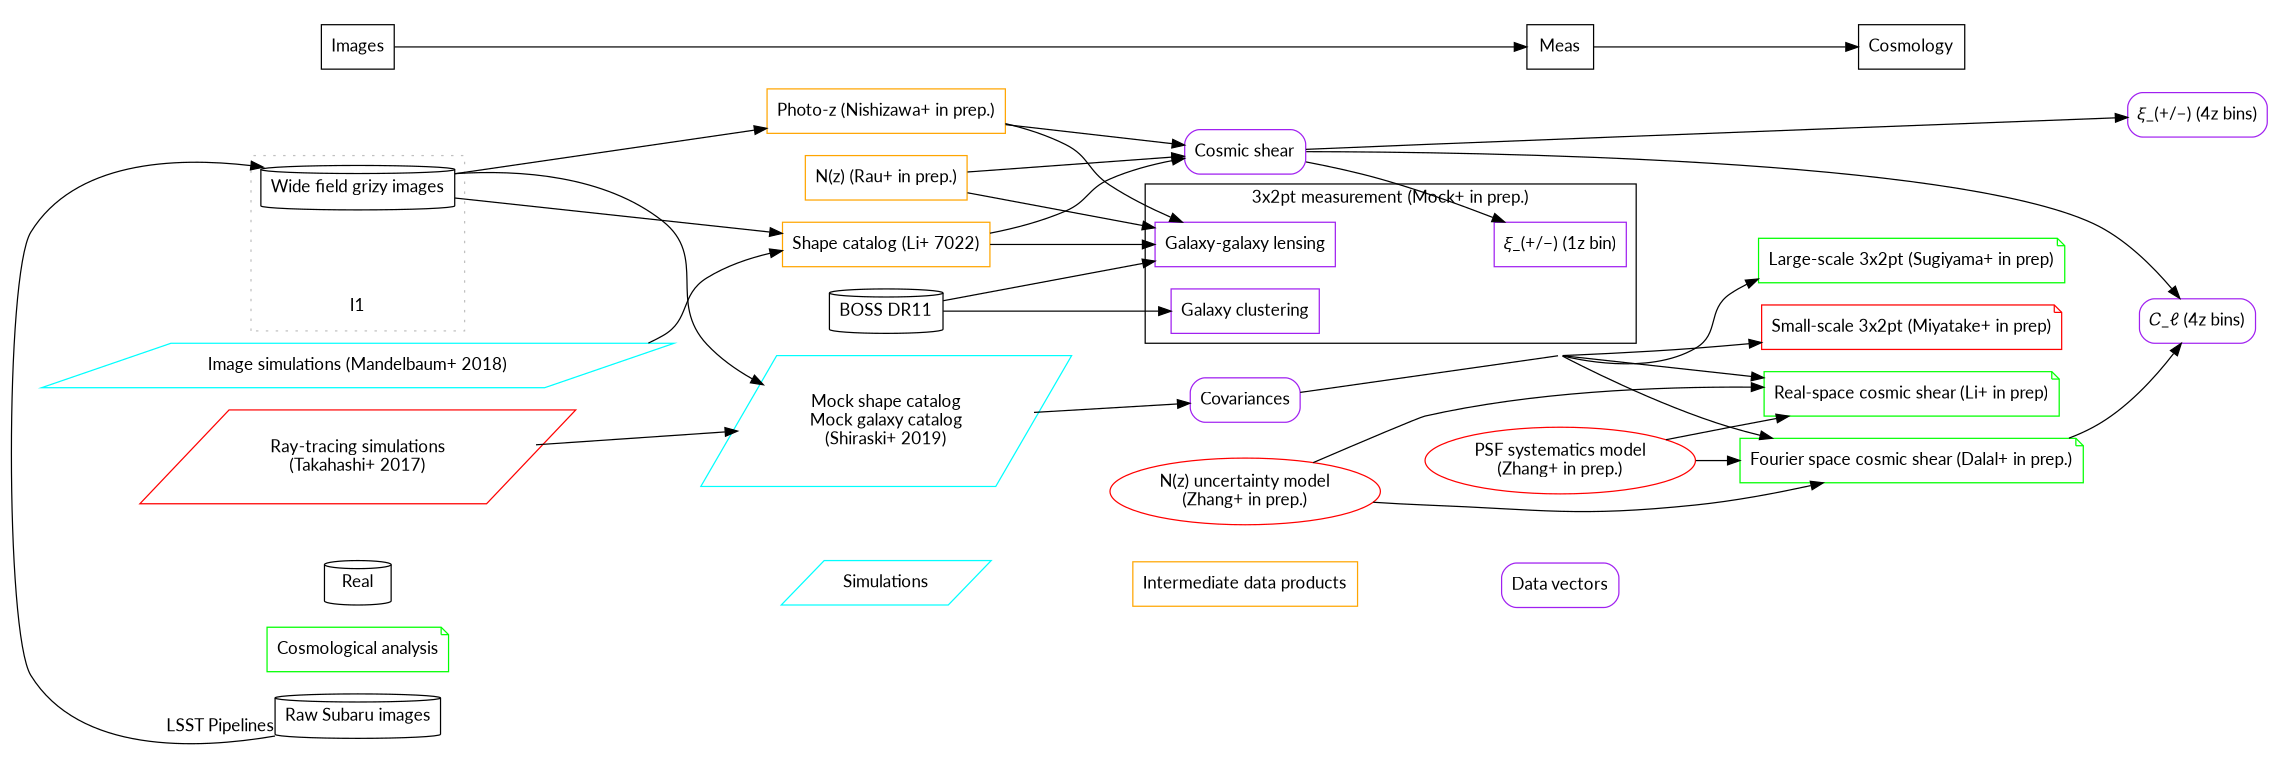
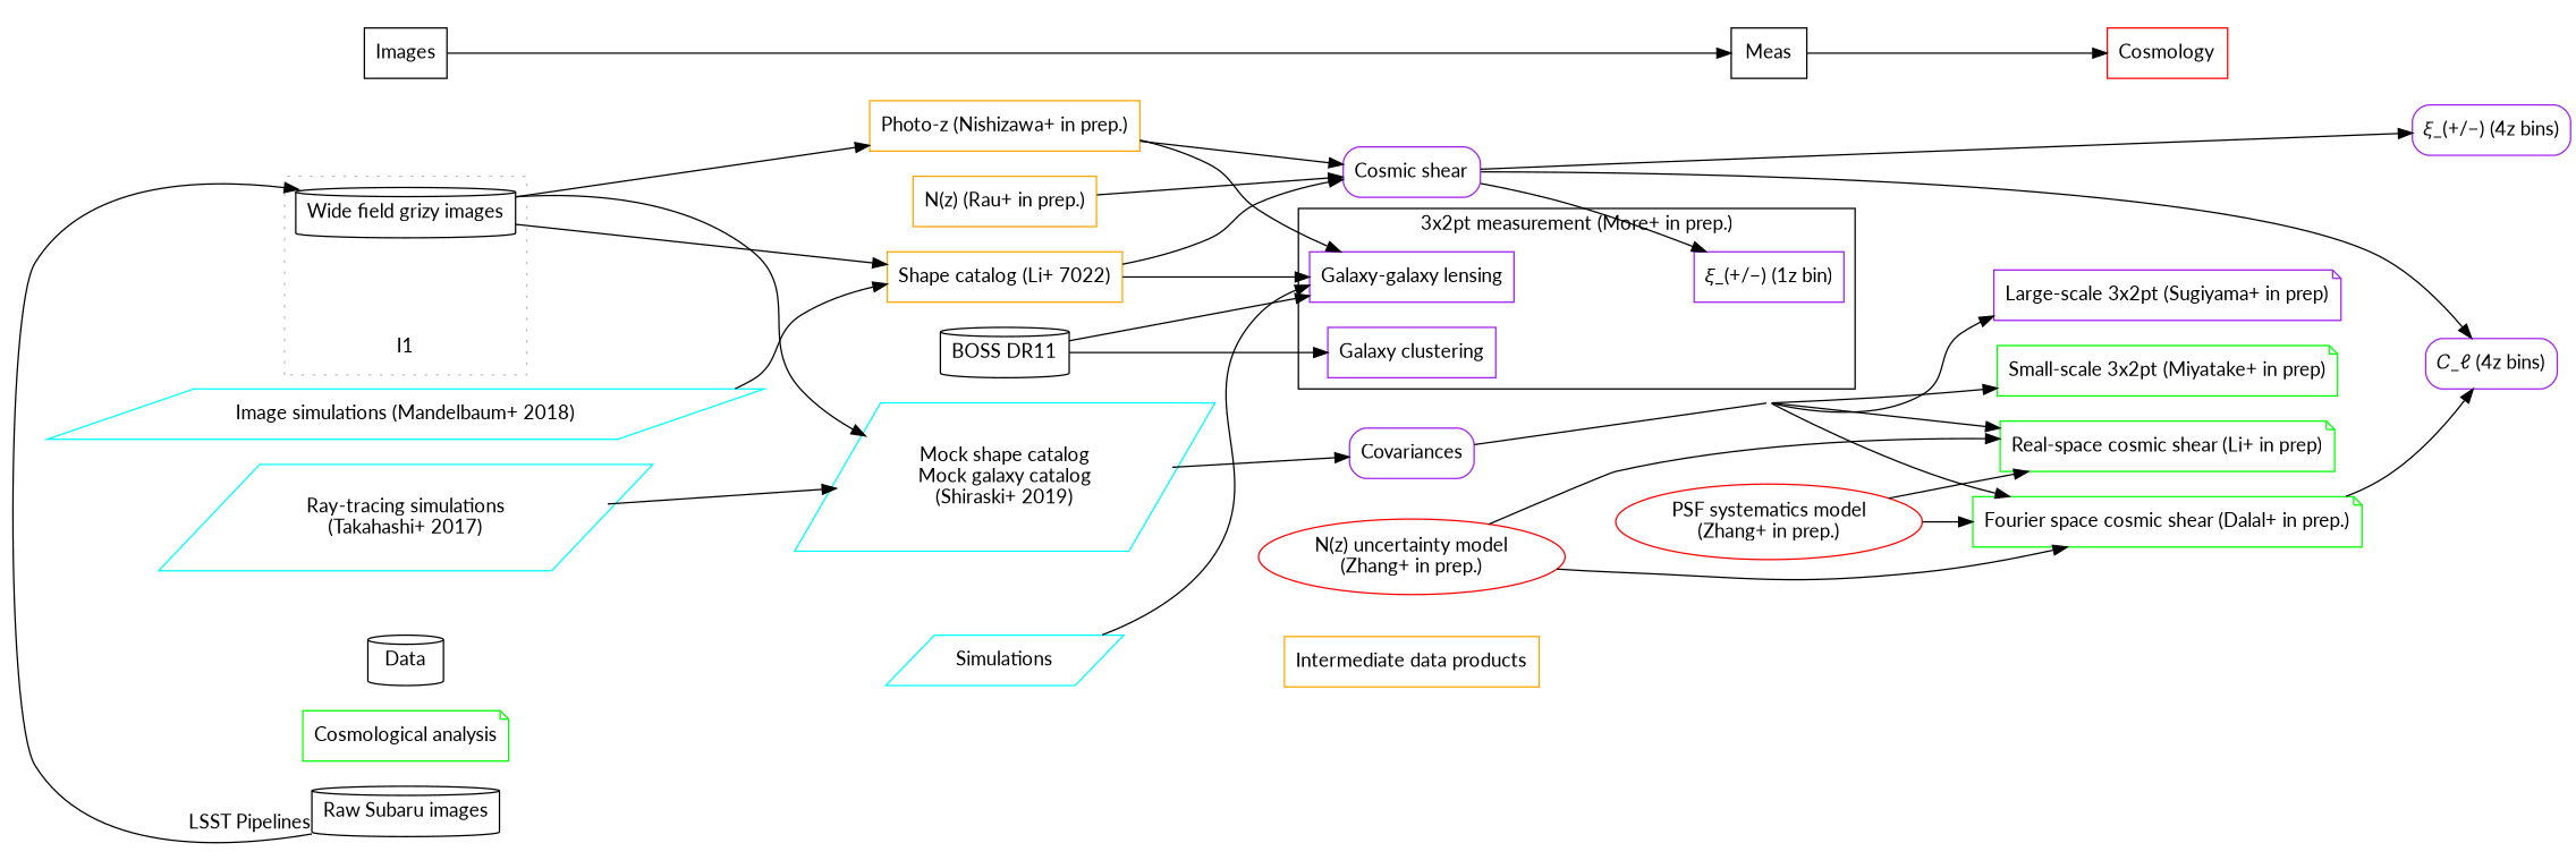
  digraph {
    compound=true
    concentrate=false
    fontname=Lato
    newrank=true
    rankdir=LR
    splines=true
    node [color=purple fontname=Lato shape=box]
    edge [fontname=Lato]
    n1 [color=black label="Raw Subaru images" rank=source shape=cylinder]
    n2 [label="Wide field grizy images" shape=cylinder color=""]
    n3 [label=Images rank=source color=""]
    n4 [color=orange label="Photo-z (Nishizawa+ in prep.)"]
    n5 [color=orange label="N(z) (Rau+ in prep.)"]
    n6 [color=orange label="Shape catalog (Li+ 7022)"]
    n7 [label=Covariances style=rounded]
    n8 [color=red label="N(z) uncertainty model\n(Zhang+ in prep.)" shape=oval]
    n9 [label="𝜉_(+/−) (4z bins)" style=rounded]
    n10 [label="𝐶_ℓ (4z bins)" style=rounded]
-   n11 [color=green label="Large-scale 3x2pt (Sugiyama+ in prep)" shape=note]
-   n12 [color=red label="Small-scale 3x2pt (Miyatake+ in prep)" shape=note]
+   n11 [label="Large-scale 3x2pt (Sugiyama+ in prep)" shape=note]
+   n12 [color=green label="Small-scale 3x2pt (Miyatake+ in prep)" shape=note]
    n13 [color=green label="Real-space cosmic shear (Li+ in prep)" shape=note]
    n14 [color=green label="Fourier space cosmic shear (Dalal+ in prep.)" shape=note]
-   n15 [label=Cosmology rank=max color=""]
+   n15 [label=Cosmology rank=max color=red]
    I1 [color=invis fixedsize=true group=1 height="1px" labelloc=b shape=cylinder width="1px"]
    n17 [label="Galaxy-galaxy lensing"]
    n18 [label="Galaxy clustering"]
    n19 [label="𝜉_(+/−) (1z bin)"]
    n20 [color=cyan label="Mock shape catalog\nMock galaxy catalog\n(Shiraski+ 2019)" shape=parallelogram]
    n21 [color=black label="BOSS DR11" shape=cylinder]
    n22 [label="Cosmic shear" style=rounded]
    n23 [color=cyan label="Image simulations (Mandelbaum+ 2018)" shape=parallelogram]
-   n24 [color=red label="Ray-tracing simulations\n(Takahashi+ 2017)" shape=parallelogram]
+   n24 [color=cyan label="Ray-tracing simulations\n(Takahashi+ 2017)" shape=parallelogram]
    n25 [color=red label="PSF systematics model\n(Zhang+ in prep.)" shape=oval]
    V11 [color=invis shape=point]
-   n27 [color=black label=Real rank=souce shape=cylinder]
+   n27 [color=black label=Data rank=souce shape=cylinder]
    n28 [color=cyan label=Simulations shape=parallelogram]
    n29 [color=orange label="Intermediate data products"]
-   n30 [label="Data vectors" style=rounded]
    n31 [color=green label="Cosmological analysis" rank=sink shape=note]
    n32 [label=Meas color=""]
    subgraph sub_1 {
      n20
      n21
      n22
      n23
      n24
      n25
      V11
      subgraph sub_2 {
        rank=source
        n1
        n2
        n3
      }
      subgraph sub_3 {
        rank=same
        n4
        n5
        n6
      }
      subgraph sub_4 {
        rank=same
        n7
        n8
      }
      subgraph cluster_5 {
        color=invis
        n11
        n12
        n13
        n14
      }
      subgraph cluster_6 {
-       label="3x2pt measurement (Mock+ in prep.)"
+       label="3x2pt measurement (More+ in prep.)"
        n17
        n18
        n19
      }
      subgraph sub_7 {
        rank=same
        n9
        n10
      }
      subgraph sub_8 {
        rank=max
        n11
        n12
        n13
        n14
        n15
      }
      subgraph cluster_9 {
        color=gray
        style=dotted
        n2
        I1
      }
    }
    subgraph cluster_10 {
      color=invis
      n27
      n28
      n29
-     n30
      n31
    }
    subgraph cluster_11 {
      color=invis
      n3
      n15
      n32
    }
    n1 -> n2 [xlabel="LSST Pipelines"]
    n2 -> n4
    n2 -> n6
    n2 -> n20
    n3 -> n32
    n4 -> n17
    n4 -> n22
-   n5 -> n17
+   n28 -> n17
    n5 -> n22
    n6 -> n17
    n6 -> n22
    n7 -> V11 [arrowhead=none]
    n8 -> n13
    n8 -> n14
    n14 -> n10
    n20 -> n7
    n21 -> n17
    n21 -> n18
    n22 -> n9
    n22 -> n10
    n22 -> n19
    n23 -> n6
    n24 -> n20
    n25 -> n13
    n25 -> n14
    V11 -> n11
    V11 -> n12
    V11 -> n13
    V11 -> n14
    n27 -> n28 [color=invis]
    n28 -> n29 [color=invis]
-   n29 -> n30 [color=invis]
    n32 -> n15
  }
